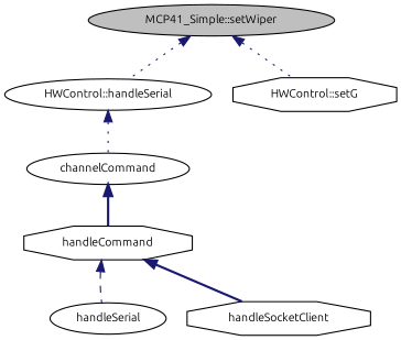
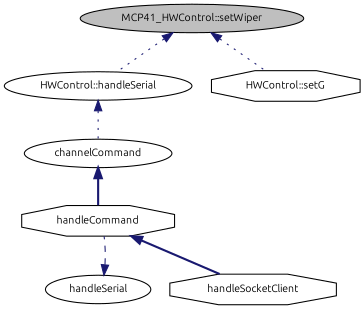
  digraph {
    fontname=Ubuntu
    rankdir=TB
    node [color=black fillcolor=white fontname=Ubuntu fontsize=10 shape=ellipse style=filled]
    edge [color=midnightblue dir=back fontname=Ubuntu fontsize=10 labelfontname=Helvetica labelfontsize=10 style=dotted]
-   n1 [fillcolor=grey75 fontcolor=black height=0.2 label="MCP41_Simple::setWiper" width=0.4]
+   n1 [fillcolor=grey75 fontcolor=black height=0.2 label="MCP41_HWControl::setWiper" width=0.4]
    n2 [height=0.2 label="HWControl::handleSerial" width=0.4]
    n3 [height=0.2 label="HWControl::setG" shape=octagon width=0.4]
    n4 [height=0.2 label=channelCommand width=0.4]
    n5 [height=0.2 label=handleCommand shape=octagon width=0.4]
    n6 [height=0.2 label=handleSerial width=0.4]
    n7 [height=0.2 label=handleSocketClient shape=octagon width=0.4]
    n1 -> n2
    n1 -> n3
    n2 -> n4
    n4 -> n5 [style=bold]
-   n5 -> n6 [style=dashed]
+   n6 -> n5 [style=dashed]
    n5 -> n7 [style=bold]
  }
